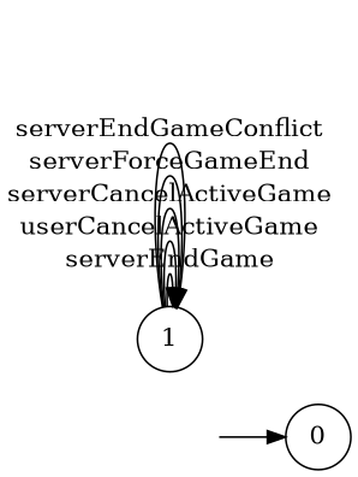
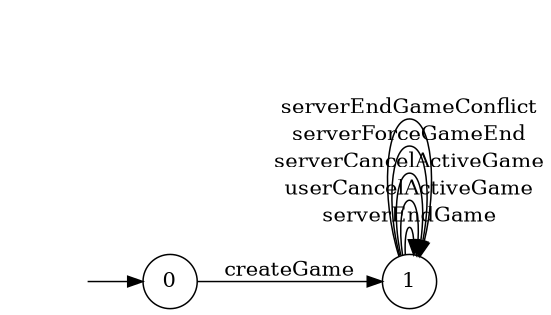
  digraph {
    rankdir=LR
    node [shape=circle]
    "" [shape=plaintext]
    n2 [label=0]
    n3 [label=1]
    "" -> n2
+   n2 -> n3 [label=createGame]
    n3 -> n3 [label=serverEndGame]
    n3 -> n3 [label=userCancelActiveGame]
    n3 -> n3 [label=serverCancelActiveGame]
    n3 -> n3 [label=serverForceGameEnd]
    n3 -> n3 [label=serverEndGameConflict]
  }
